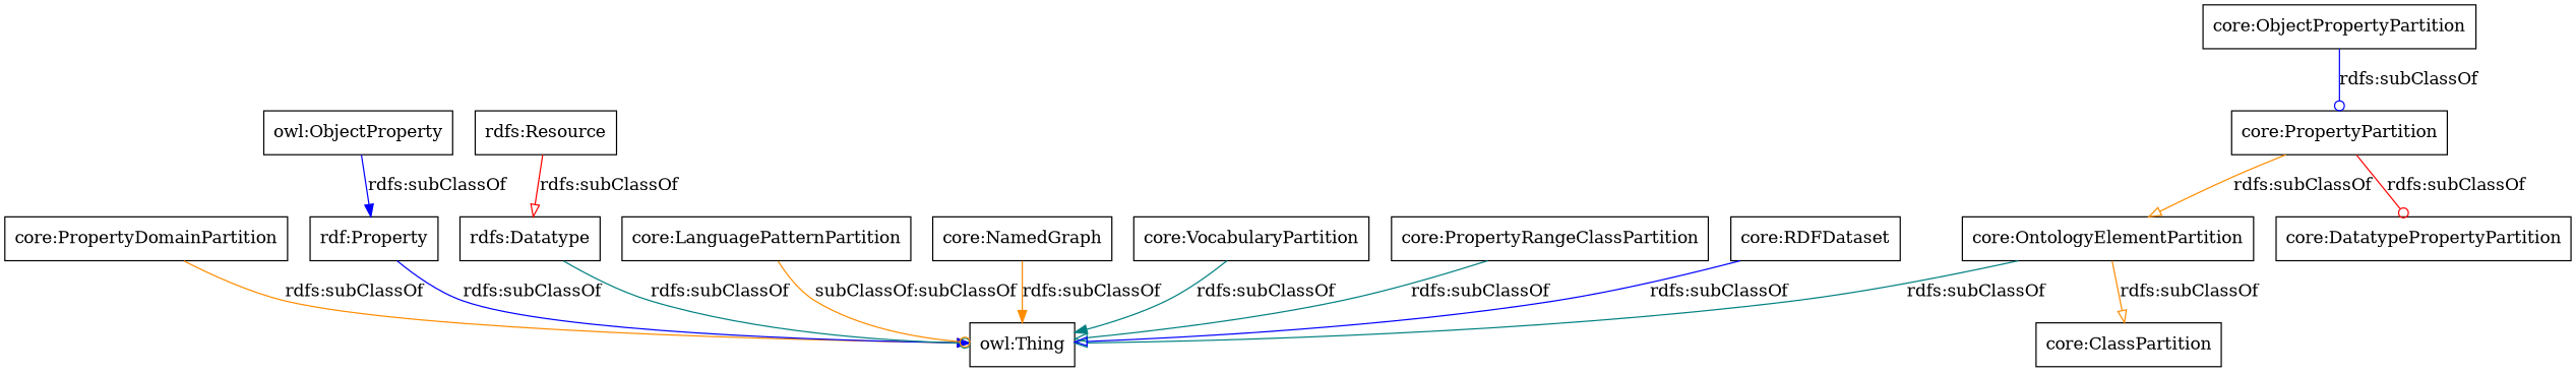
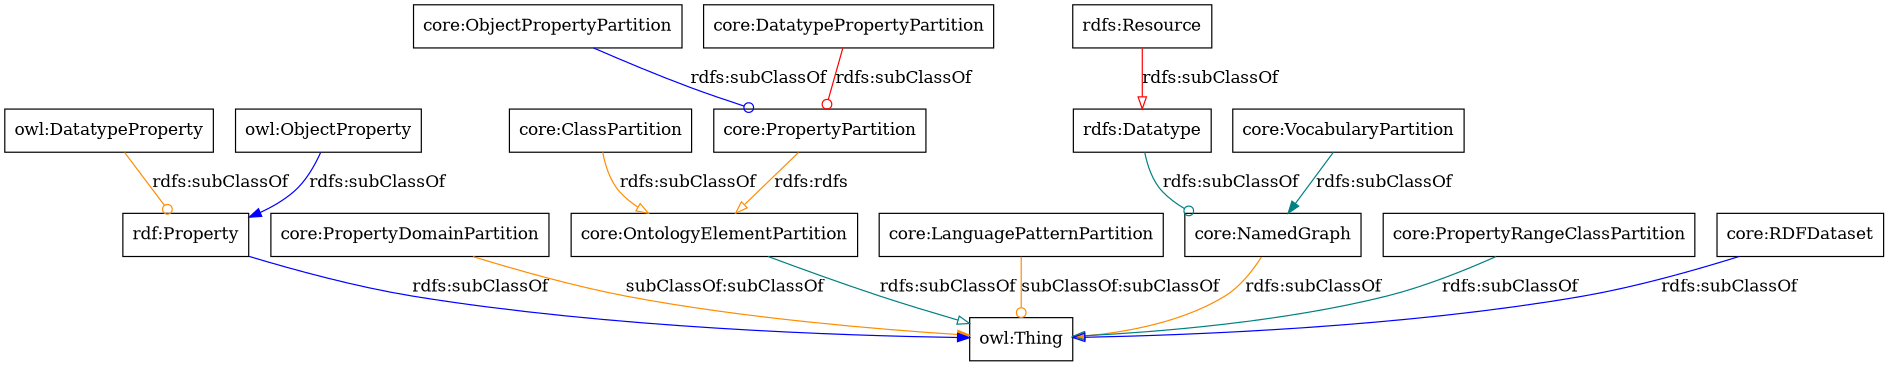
  digraph {
    rankdir=TB
    node [color=black shape=rectangle]
    edge [arrowhead=onormal color=darkorange]
    "core:ClassPartition"
    "core:OntologyElementPartition"
    "owl:Thing"
    "core:PropertyPartition"
    "core:ObjectPropertyPartition"
    "core:PropertyDomainPartition"
    "owl:ObjectProperty"
    "rdf:Property"
    "rdfs:Resource"
    "rdfs:Datatype"
    "core:LanguagePatternPartition"
    "core:NamedGraph"
+   "owl:DatatypeProperty"
    "core:DatatypePropertyPartition"
    "core:VocabularyPartition"
    "core:PropertyRangeClassPartition"
    "core:RDFDataset"
-   "core:OntologyElementPartition" -> "core:ClassPartition" [label="rdfs:subClassOf"]
+   "core:ClassPartition" -> "core:OntologyElementPartition" [label="rdfs:subClassOf"]
    "core:OntologyElementPartition" -> "owl:Thing" [color=teal label="rdfs:subClassOf"]
-   "core:PropertyPartition" -> "core:OntologyElementPartition" [label="rdfs:subClassOf"]
+   "core:PropertyPartition" -> "core:OntologyElementPartition" [label="rdfs:rdfs"]
    "core:ObjectPropertyPartition" -> "core:PropertyPartition" [arrowhead=odot color=blue label="rdfs:subClassOf"]
-   "core:PropertyDomainPartition" -> "owl:Thing" [arrowhead=normal label="rdfs:subClassOf"]
+   "core:PropertyDomainPartition" -> "owl:Thing" [arrowhead=normal label="subClassOf:subClassOf"]
    "owl:ObjectProperty" -> "rdf:Property" [arrowhead=normal color=blue label="rdfs:subClassOf"]
    "rdf:Property" -> "owl:Thing" [arrowhead=normal color=blue label="rdfs:subClassOf"]
    "rdfs:Resource" -> "rdfs:Datatype" [color=red label="rdfs:subClassOf"]
-   "rdfs:Datatype" -> "owl:Thing" [arrowhead=odot color=teal label="rdfs:subClassOf"]
+   "rdfs:Datatype" -> "core:NamedGraph" [arrowhead=odot color=teal label="rdfs:subClassOf"]
    "core:LanguagePatternPartition" -> "owl:Thing" [arrowhead=odot label="subClassOf:subClassOf"]
    "core:NamedGraph" -> "owl:Thing" [arrowhead=normal label="rdfs:subClassOf"]
-   "core:PropertyPartition" -> "core:DatatypePropertyPartition" [arrowhead=odot color=red label="rdfs:subClassOf"]
-   "core:VocabularyPartition" -> "owl:Thing" [arrowhead=normal color=teal label="rdfs:subClassOf"]
+   "owl:DatatypeProperty" -> "rdf:Property" [arrowhead=odot label="rdfs:subClassOf"]
+   "core:DatatypePropertyPartition" -> "core:PropertyPartition" [arrowhead=odot color=red label="rdfs:subClassOf"]
+   "core:VocabularyPartition" -> "core:NamedGraph" [arrowhead=normal color=teal label="rdfs:subClassOf"]
    "core:PropertyRangeClassPartition" -> "owl:Thing" [color=teal label="rdfs:subClassOf"]
    "core:RDFDataset" -> "owl:Thing" [color=blue label="rdfs:subClassOf"]
  }
